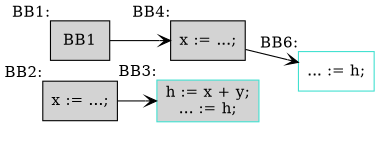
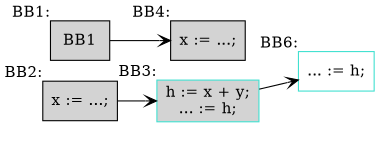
  digraph {
    rankdir=LR
    node [shape=box style=filled]
    edge [arrowhead=open]
    BB1 [xlabel="BB1:"]
    n2 [label="x := ...;\n" xlabel="BB4:"]
    n3 [label="x := ...;\n" xlabel="BB2:"]
    n4 [color=Turquoise fillcolor=lightgrey label="h := x + y;\n... := h;\n" xlabel="BB3:"]
    n5 [color=Turquoise label="... := h;\n" xlabel="BB6:" style=""]
    BB1 -> n2
    n3 -> n4
-   n2 -> n5
+   n4 -> n5
  }
